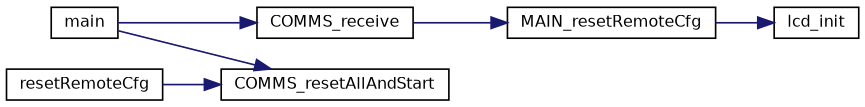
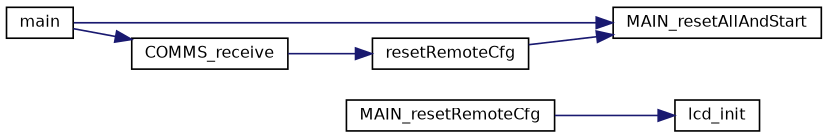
  digraph {
    rankdir=RL
    node [color=black fillcolor=white fontname=Helvetica fontsize=10 shape=record style=filled]
    edge [color=midnightblue dir=back fontname=Helvetica fontsize=10 labelfontname=Helvetica labelfontsize=10 style=solid]
    n1 [height=0.2 label=lcd_init width=0.4]
    n2 [height=0.2 label=MAIN_resetRemoteCfg width=0.4]
-   n3 [height=0.2 label=COMMS_resetAllAndStart width=0.4]
+   n3 [height=0.2 label=MAIN_resetAllAndStart width=0.4]
    n4 [height=0.2 label=main width=0.4]
    n5 [height=0.2 label=resetRemoteCfg width=0.4]
    n6 [height=0.2 label=COMMS_receive width=0.4]
    n1 -> n2
-   n2 -> n6
+   n5 -> n6
    n3 -> n4
    n3 -> n5
    n6 -> n4
  }
